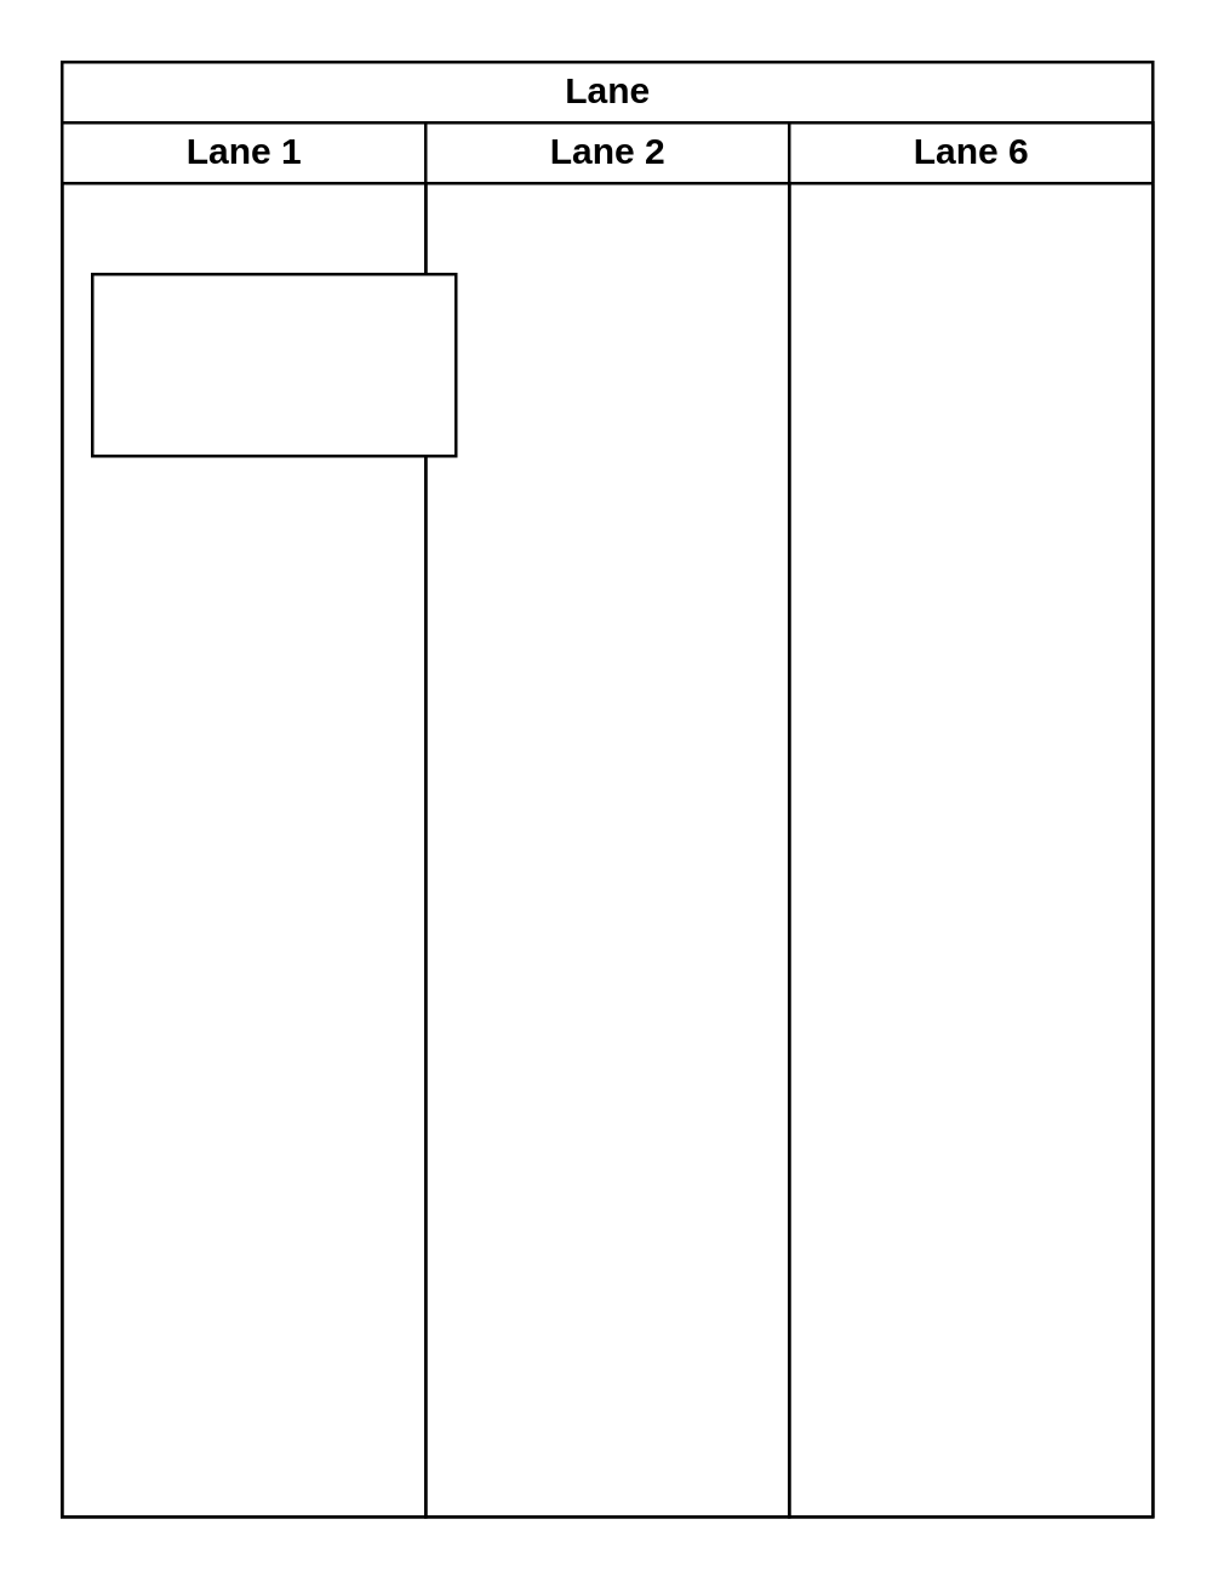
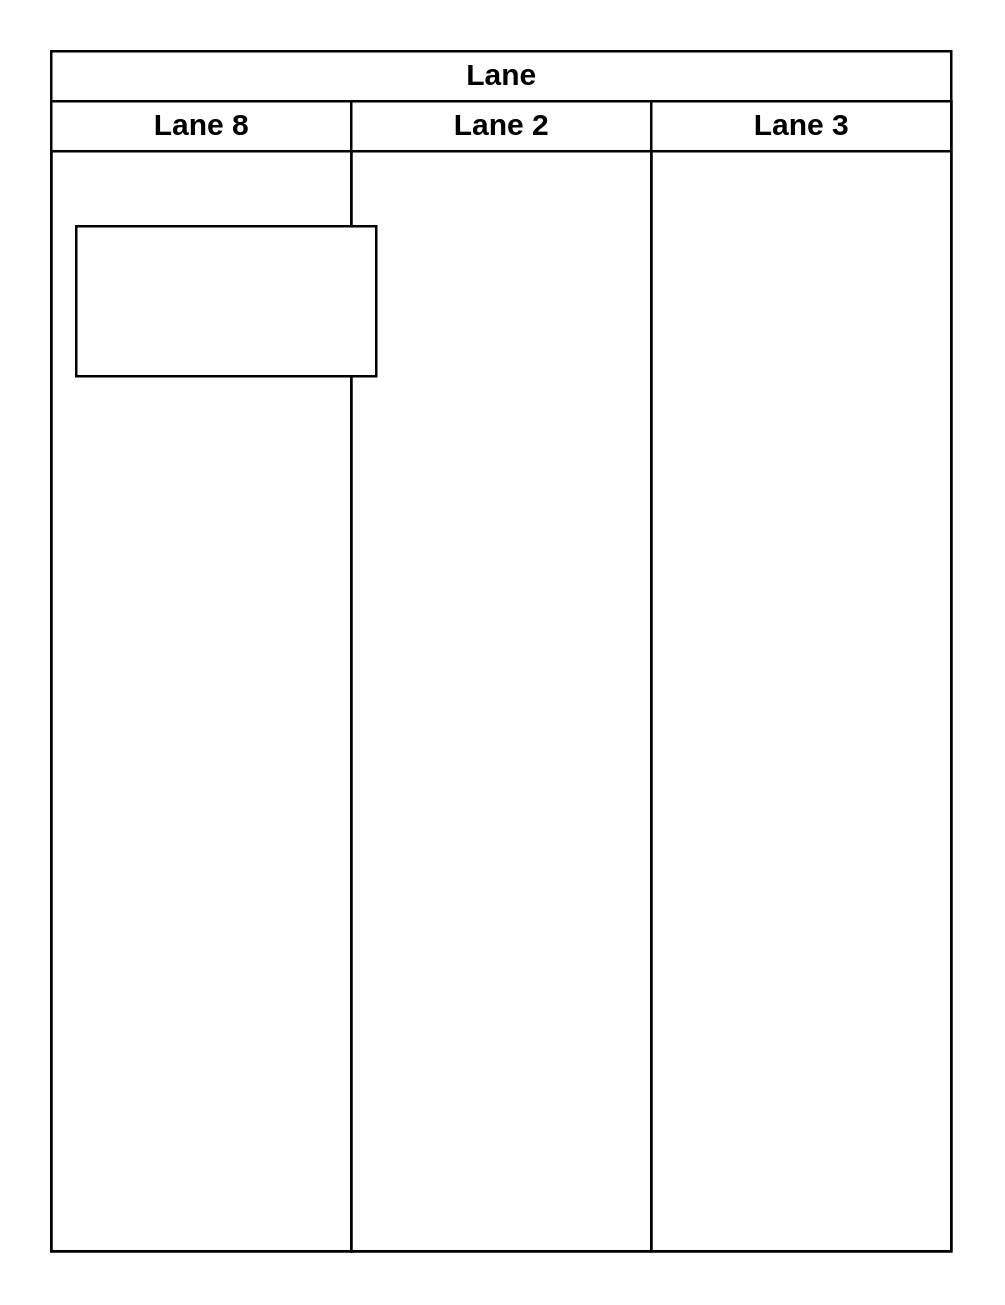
  <mxCell id="0" />
  <mxCell id="1" parent="0" />
  <mxCell id="2" value="Lane" style="swimlane;childLayout=stackLayout;resizeParent=1;resizeParentMax=0;startSize=20;html=1;" vertex="1" parent="1"><mxGeometry x="20" y="20" width="360" height="480" as="geometry" /></mxCell>
- <mxCell id="3" value="Lane 1" style="swimlane;startSize=20;html=1;" vertex="1" parent="2"><mxGeometry y="20" width="120" height="460" as="geometry" /></mxCell>
+ <mxCell id="3" value="Lane 8" style="swimlane;startSize=20;html=1;" vertex="1" parent="2"><mxGeometry y="20" width="120" height="460" as="geometry" /></mxCell>
  <mxCell id="4" value="Lane 2" style="swimlane;startSize=20;html=1;" vertex="1" parent="2"><mxGeometry x="120" y="20" width="120" height="460" as="geometry" /></mxCell>
- <mxCell id="5" value="Lane 6" style="swimlane;startSize=20;html=1;" vertex="1" parent="2"><mxGeometry x="240" y="20" width="120" height="460" as="geometry" /></mxCell>
+ <mxCell id="5" value="Lane 3" style="swimlane;startSize=20;html=1;" vertex="1" parent="2"><mxGeometry x="240" y="20" width="120" height="460" as="geometry" /></mxCell>
  <mxCell id="6" value="" style="whiteSpace=wrap;html=1;" vertex="1" parent="1"><mxGeometry x="30" y="90" width="120" height="60" as="geometry" /></mxCell>
